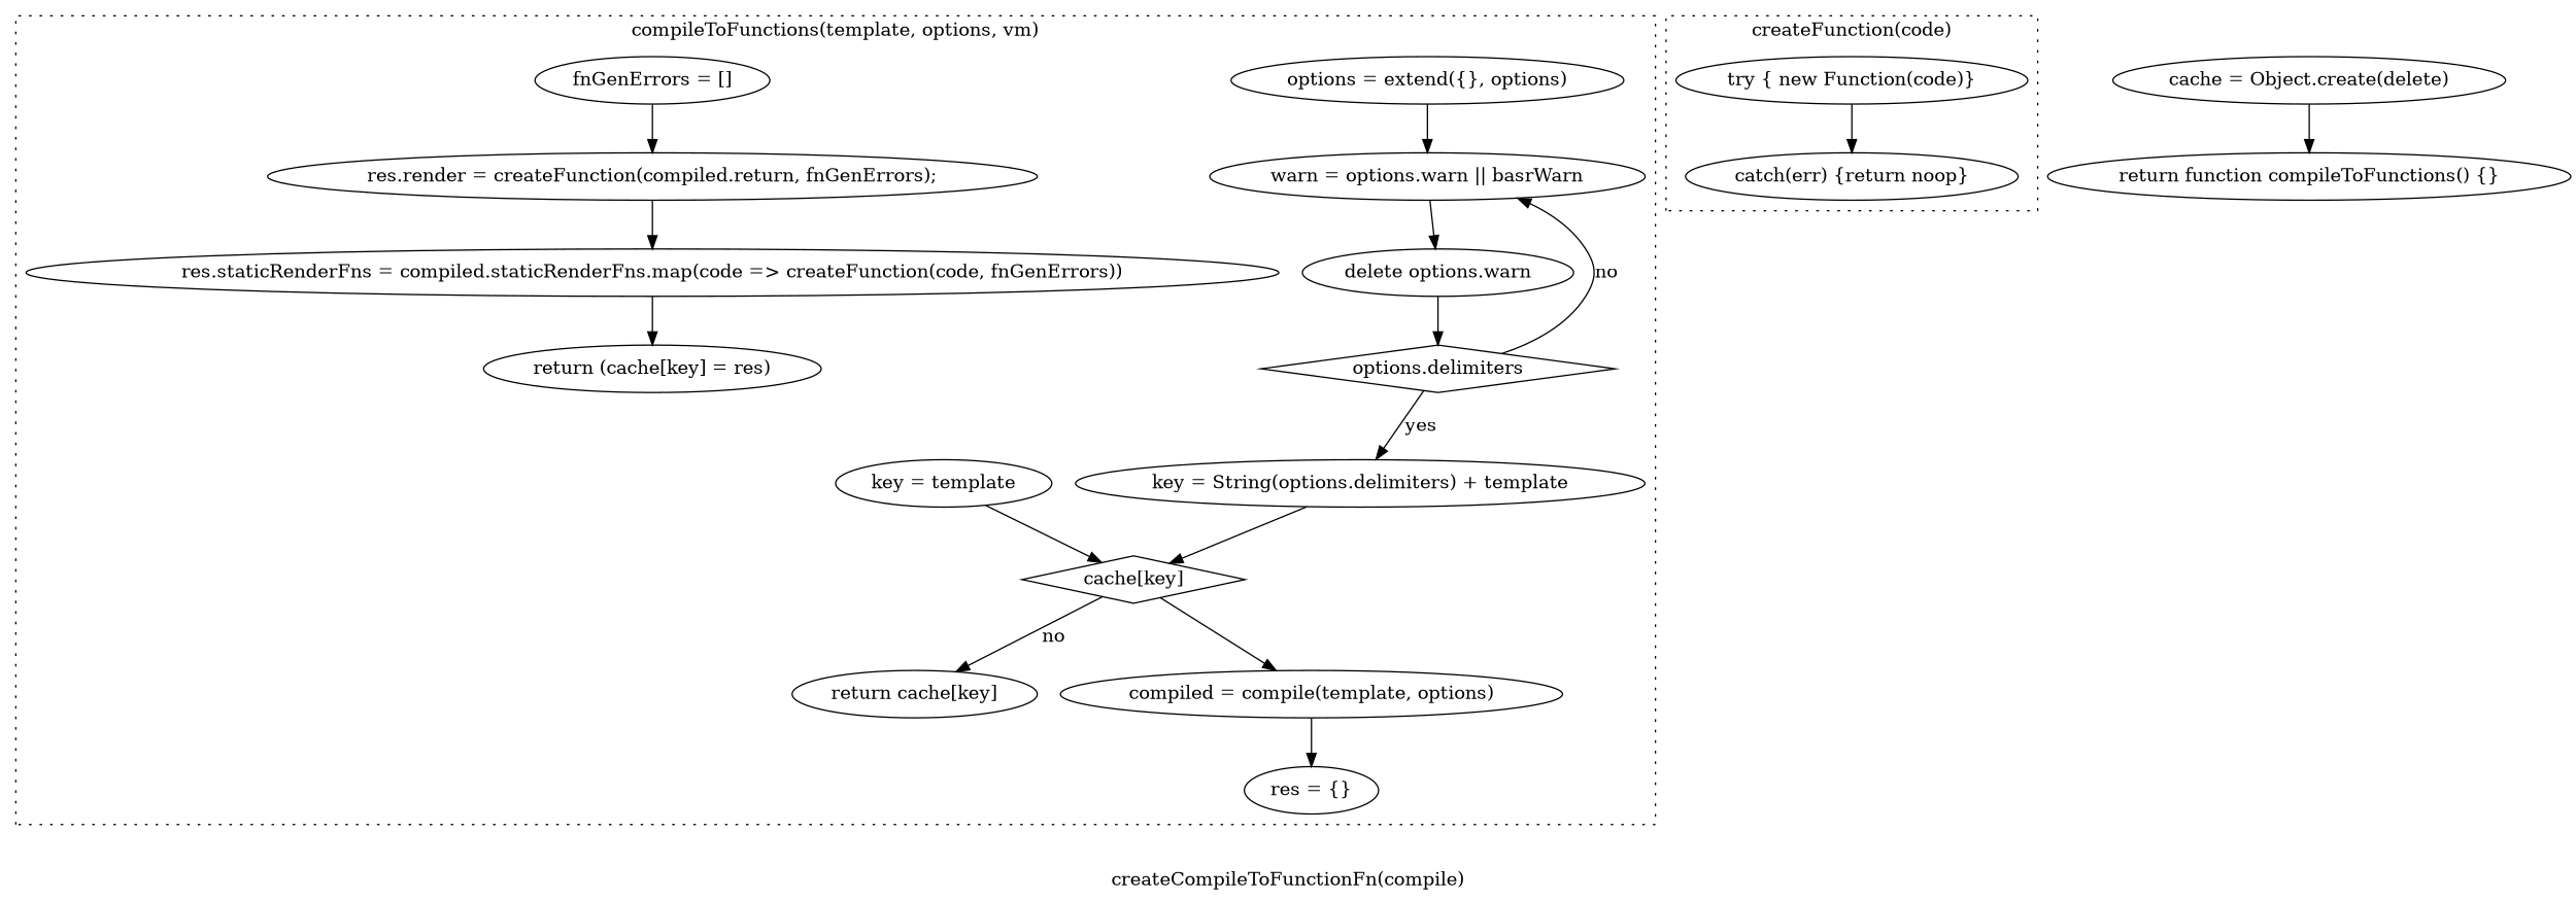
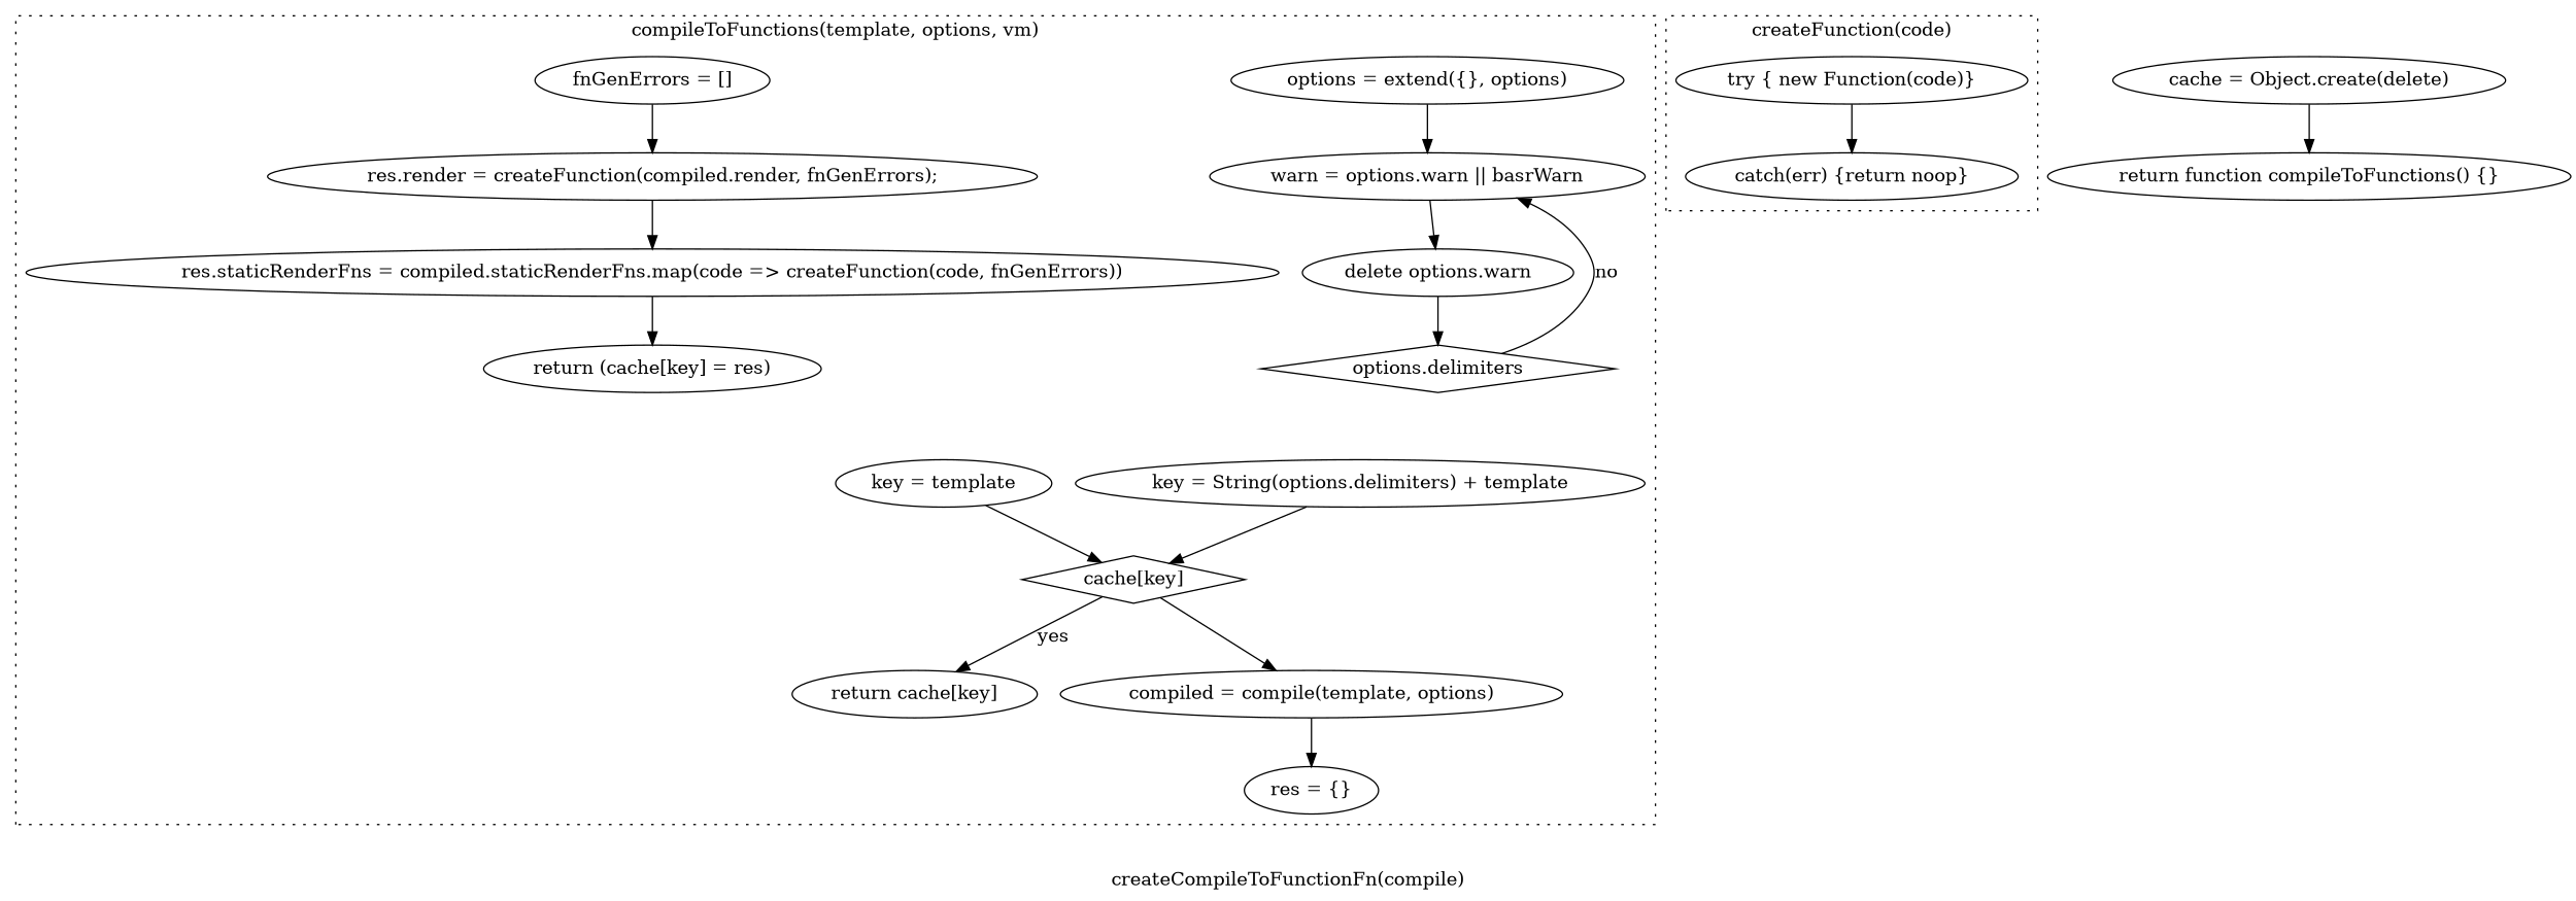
  digraph {
    label="createCompileToFunctionFn(compile)"
    n1 [label="options = extend({}, options)"]
    n2 [label="warn = options.warn || basrWarn"]
    n3 [label="delete options.warn"]
    n4 [label="options.delimiters" shape=diamond]
    n5 [label="key = String(options.delimiters) + template"]
    n6 [label="key = template"]
    n7 [label="cache[key]" shape=diamond]
    n8 [label="return cache[key]"]
    n9 [label="compiled = compile(template, options)"]
    n10 [label="res = {}"]
    n11 [label="fnGenErrors = []"]
-   n12 [label="res.render = createFunction(compiled.return, fnGenErrors);"]
+   n12 [label="res.render = createFunction(compiled.render, fnGenErrors);"]
    n13 [label="res.staticRenderFns = compiled.staticRenderFns.map(code => createFunction(code, fnGenErrors))"]
    n14 [label="return (cache[key] = res)"]
    n15 [label="try { new Function(code)}"]
    n16 [label="catch(err) {return noop}"]
    n17 [label="cache = Object.create(delete)"]
    n18 [label="return function compileToFunctions() {}"]
    subgraph cluster_1 {
      label="compileToFunctions(template, options, vm)"
      style=dotted
      n1
      n2
      n3
      n4
      n5
      n6
      n7
      n8
      n9
      n10
      n11
      n12
      n13
      n14
    }
    subgraph cluster_2 {
      label="createFunction(code)"
      style=dotted
      n15
      n16
    }
    n1 -> n2
    n2 -> n3
    n3 -> n4
    n4 -> n2 [label=no]
-   n4 -> n5 [label=yes]
    n5 -> n7
    n6 -> n7
-   n7 -> n8 [label=no]
+   n7 -> n8 [label=yes]
    n7 -> n9
    n9 -> n10
    n11 -> n12
    n12 -> n13
    n13 -> n14
    n15 -> n16
    n17 -> n18
  }
